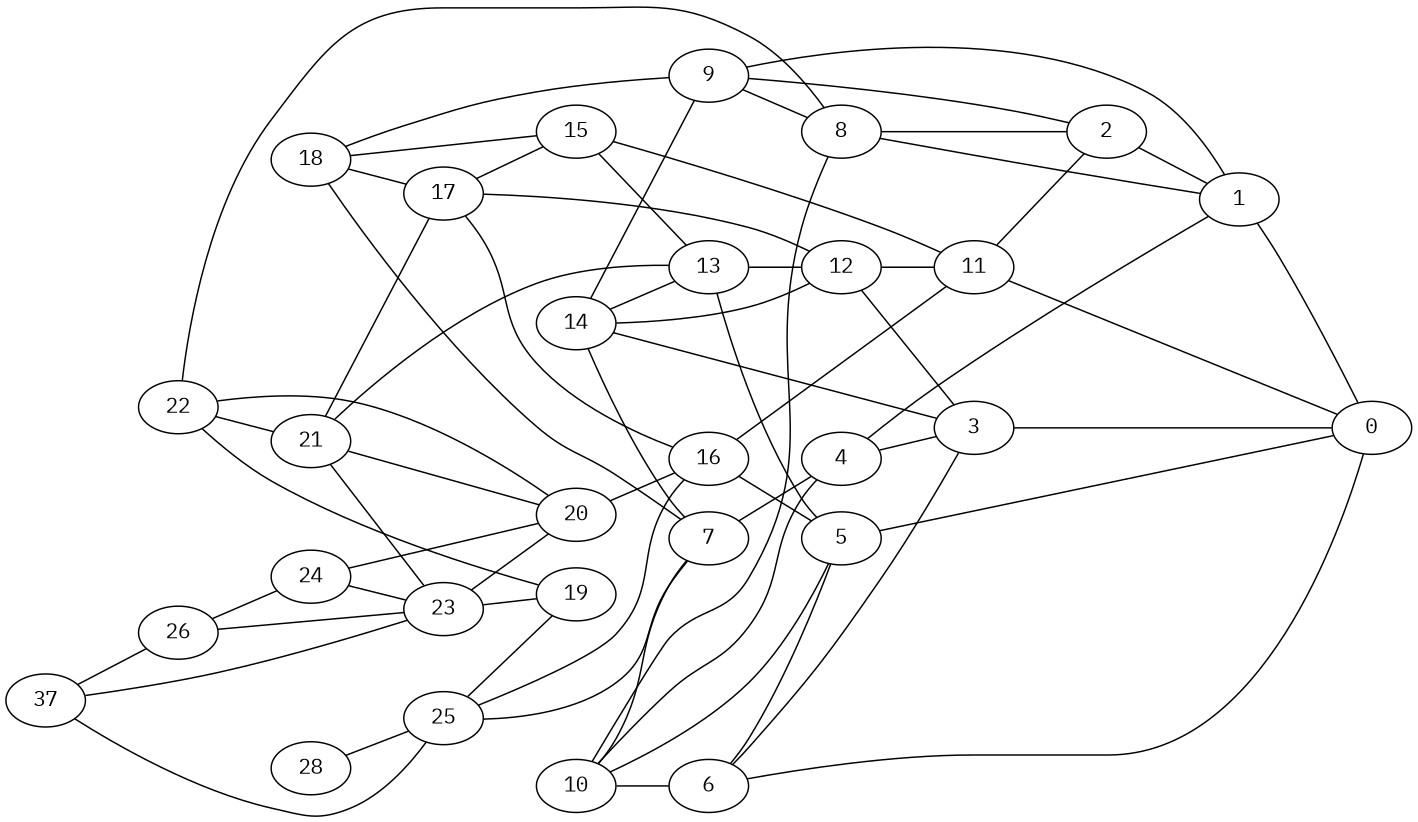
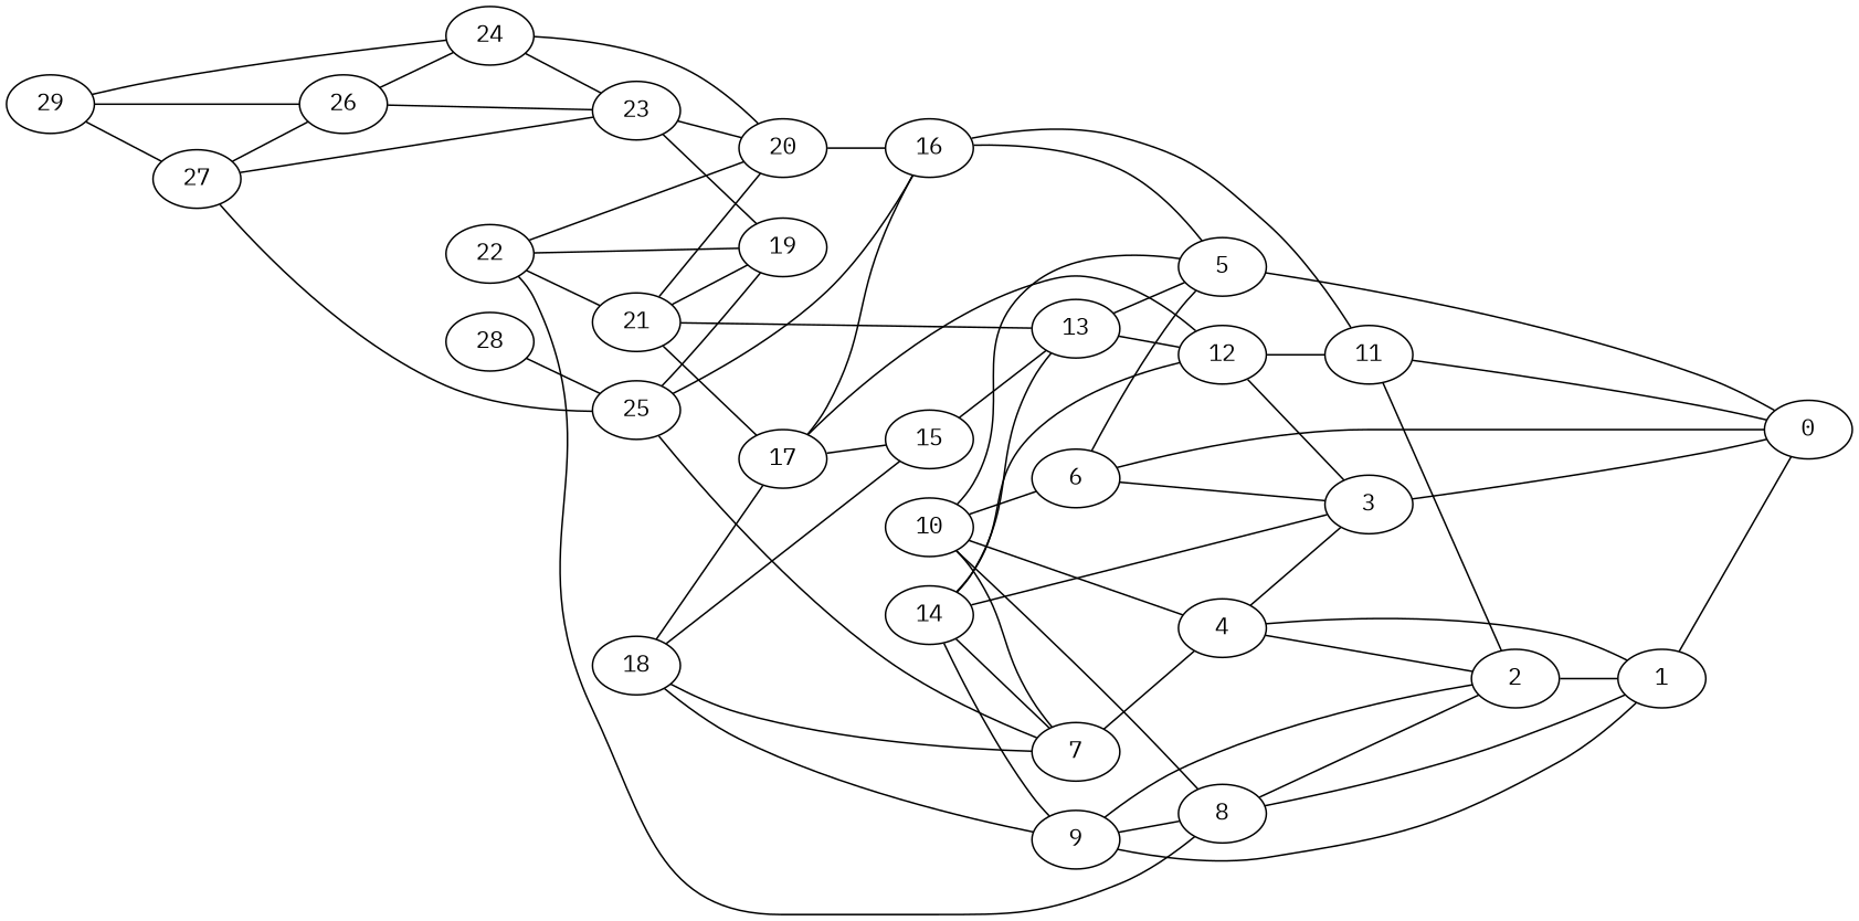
  graph {
    fontname="IBM Plex Mono"
    rankdir=LR
    node [fontname="IBM Plex Mono"]
    edge [Label=2.62 fontname="IBM Plex Mono"]
    0 [Label="0 (0.00)"]
    1 [Label="1 (0.00)"]
    2 [Label="2 (0.00)"]
    3 [Label="3 (0.00)"]
    4 [Label="4 (0.00)"]
    5 [Label="5 (0.00)"]
    6 [Label="6 (0.00)"]
    7 [Label="7 (0.00)"]
    8 [Label="8 (0.00)"]
    9 [Label="9 (0.00)"]
    10 [Label="10 (0.00)"]
    11 [Label="11 (0.00)"]
    12 [Label="12 (0.00)"]
    13 [Label="13 (0.00)"]
    14 [Label="14 (0.00)"]
    15 [Label="15 (0.00)"]
    16 [Label="16 (0.00)"]
    17 [Label="17 (0.00)"]
    18 [Label="18 (0.00)"]
    19 [Label="19 (0.00)"]
    20 [Label="20 (0.00)"]
    21 [Label="21 (0.00)"]
    22 [Label="22 (0.00)"]
    23 [Label="23 (0.00)"]
    24 [Label="24 (0.00)"]
    25 [Label="25 (0.00)"]
    26 [Label="26 (0.00)"]
-   27 [Label="27 (0.00)" label=37]
+   27 [Label="27 (0.00)"]
    28 [Label="28 (0.00)"]
+   29 [Label="29 (0.00)"]
    1 -- 0 [Label=9.18]
    2 -- 1 [Label=1.36]
    3 -- 0 [Label=0.86]
    4 -- 1 [Label=8.82]
+   4 -- 2 [Label=7.49]
    4 -- 3 [Label=9.58]
    5 -- 0 [Label=3.46]
    6 -- 0 [Label=3.98]
    6 -- 3 [Label=1.30]
    6 -- 5 [Label=8.69]
    7 -- 4 [Label=3.64]
    8 -- 1 [Label=6.40]
    8 -- 2 [Label=1.05]
    9 -- 1 [Label=8.51]
    9 -- 2 [Label=5.33]
    9 -- 8 [Label=6.01]
    10 -- 4
    10 -- 5 [Label=7.67]
    10 -- 6 [Label=6.43]
    10 -- 7 [Label=5.84]
    10 -- 8 [Label=1.55]
    11 -- 0 [Label=1.65]
    11 -- 2 [Label=9.63]
    12 -- 3 [Label=1.57]
    12 -- 11 [Label=9.91]
    13 -- 5 [Label=4.00]
    13 -- 12 [Label=4.24]
    14 -- 3 [Label=2.27]
    14 -- 7 [Label=7.53]
    14 -- 9 [Label=0.58]
    14 -- 12 [Label=8.65]
    14 -- 13 [Label=4.53]
-   15 -- 11 [Label=6.88]
    15 -- 13 [Label=1.19]
    16 -- 5 [Label=5.20]
    16 -- 11 [Label=7.08]
    17 -- 12 [Label=9.39]
    17 -- 15 [Label=0.20]
    17 -- 16 [Label=6.14]
    18 -- 7 [Label=5.46]
    18 -- 9 [Label=9.24]
    18 -- 15 [Label=8.23]
    18 -- 17 [Label=1.90]
    20 -- 16 [Label=9.77]
    21 -- 13 [Label=9.49]
    21 -- 17 [Label=0.52]
-   21 -- 23 [Label=1.28]
+   21 -- 19 [Label=1.28]
    21 -- 20 [Label=6.58]
    22 -- 8 [Label=5.68]
    22 -- 19 [Label=8.77]
    22 -- 20 [Label=1.03]
    22 -- 21 [Label=5.52]
    23 -- 19 [Label=6.29]
    23 -- 20 [Label=0.76]
    24 -- 20 [Label=7.43]
    24 -- 23 [Label=0.59]
    25 -- 7 [Label=3.48]
    25 -- 16 [Label=4.48]
    25 -- 19 [Label=7.53]
    26 -- 23 [Label=2.47]
    26 -- 24 [Label=1.83]
    27 -- 23 [Label=3.36]
    27 -- 25 [Label=6.18]
    27 -- 26 [Label=3.00]
    28 -- 25 [Label=8.30]
+   29 -- 24 [Label=1.22]
+   29 -- 26
+   29 -- 27 [Label=9.52]
  }
